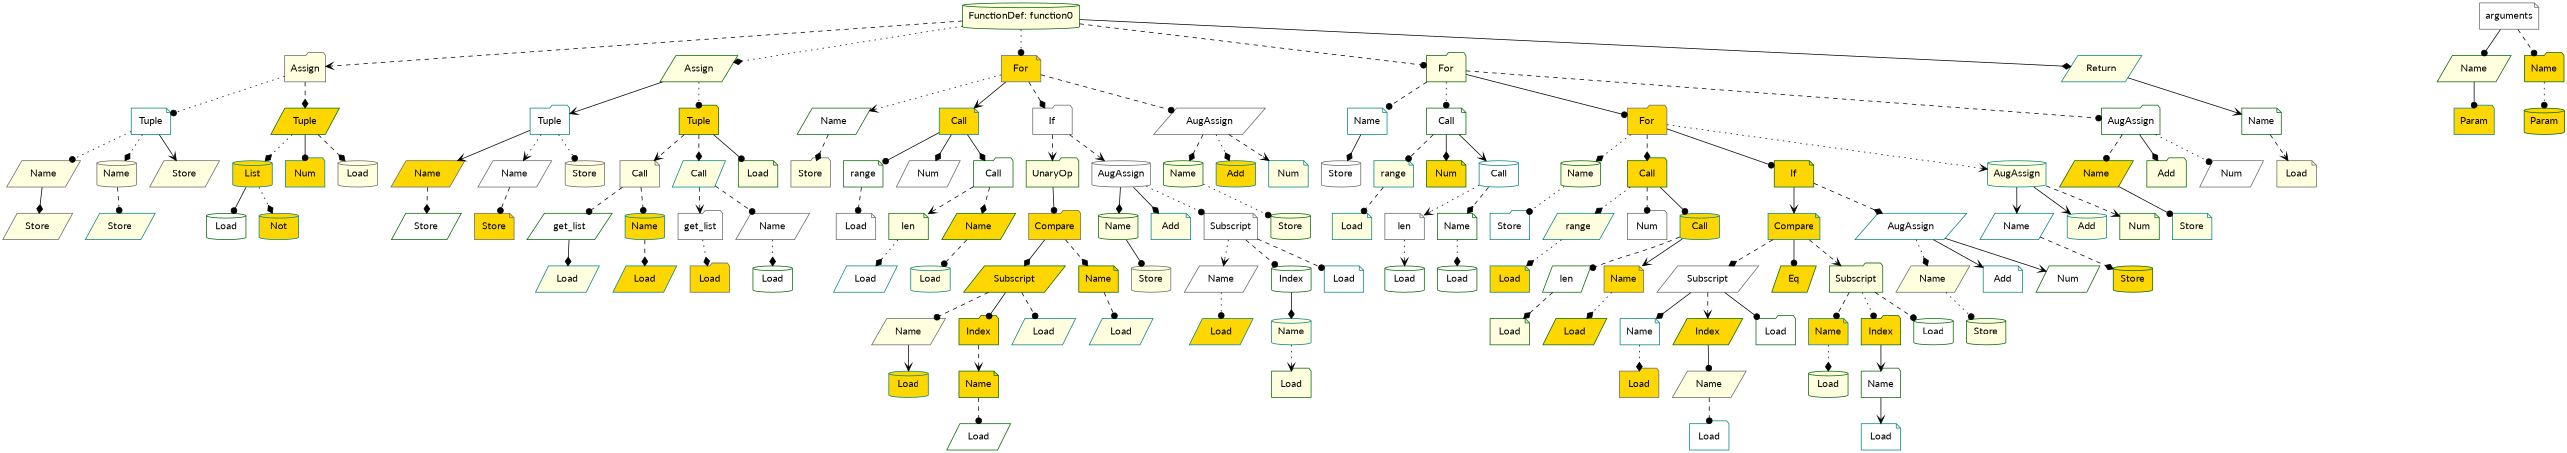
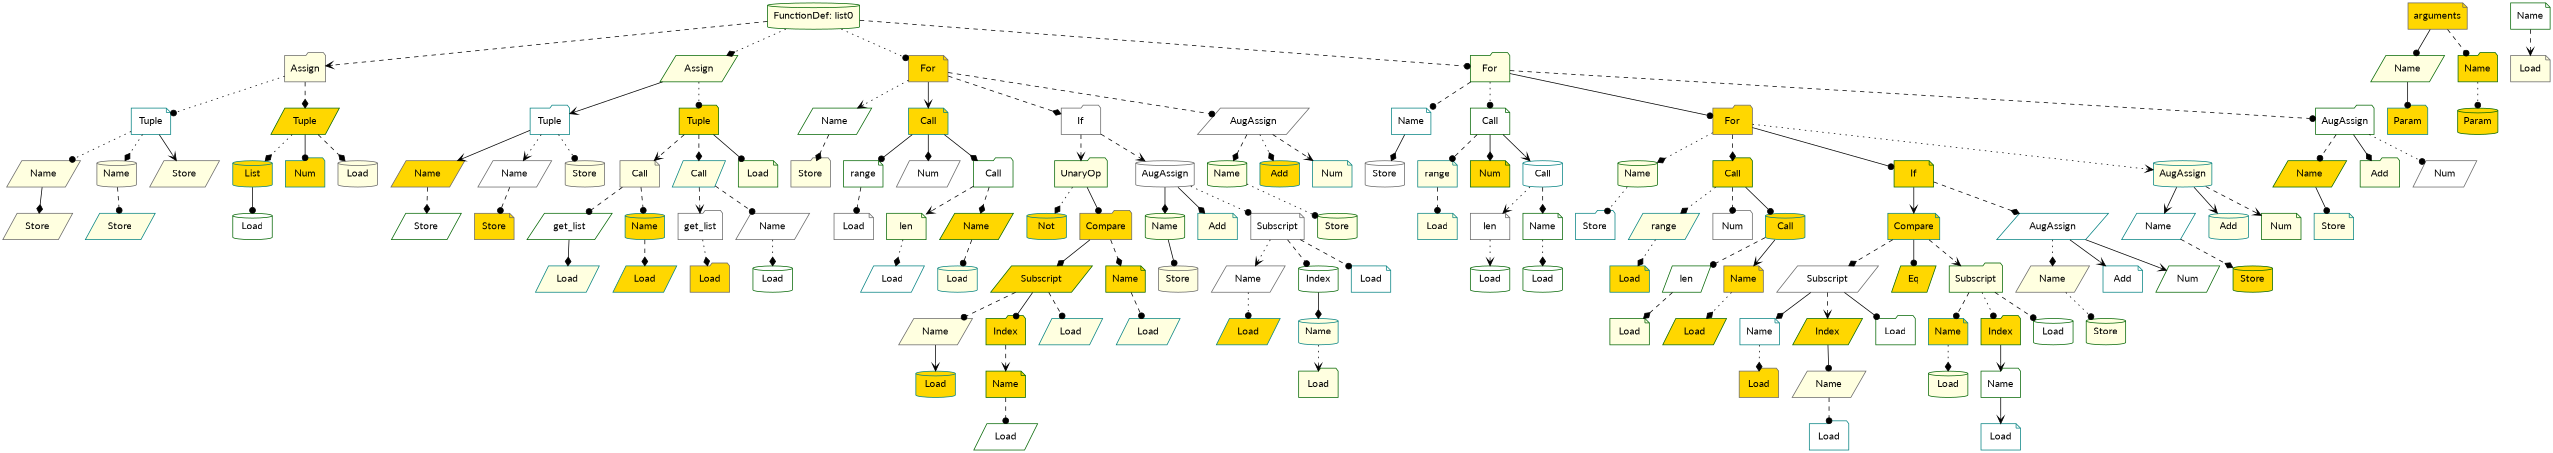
  digraph {
    fontname=Lato
    node [color=darkgreen fillcolor=white fontname=Lato shape=parallelogram style=filled]
    edge [arrowhead=dot fontname=Lato style=dashed]
-   n1 [fillcolor=lightyellow label="FunctionDef: function0" shape=cylinder]
+   n1 [fillcolor=lightyellow label="FunctionDef: list0" shape=cylinder]
    n2 [color=gray40 fillcolor=lightyellow label=Assign shape=folder]
    n3 [fillcolor=lightyellow label=Assign]
    n4 [color=gray40 fillcolor=gold label=For shape=note]
    n5 [fillcolor=lightyellow label=For shape=folder]
-   n6 [color=teal fillcolor=lightyellow label=Return]
-   n7 [color=gray40 label=arguments shape=note]
+   n7 [color=gray40 fillcolor=gold label=arguments shape=note]
    n8 [fillcolor=lightyellow label=Name]
    n9 [fillcolor=gold label=Name shape=folder]
    n10 [color=teal label=Tuple shape=note]
    n11 [fillcolor=gold label=Tuple]
    n12 [color=teal label=Tuple shape=folder]
    n13 [fillcolor=gold label=Tuple shape=folder]
    n14 [label=Name]
    n15 [color=teal fillcolor=gold label=Call shape=note]
    n16 [color=gray40 label=If shape=folder]
    n17 [color=gray40 label=AugAssign]
    n18 [color=teal label=Name shape=note]
    n19 [label=Call shape=note]
    n20 [color=gray40 fillcolor=gold label=For shape=folder]
    n21 [label=AugAssign shape=folder]
    n22 [label=Name shape=note]
    n23 [color=teal fillcolor=gold label=Param shape=folder]
    n24 [fillcolor=gold label=Param shape=cylinder]
    n25 [color=gray40 fillcolor=lightyellow label=Name]
    n26 [color=gray40 fillcolor=lightyellow label=Name shape=cylinder]
    n27 [color=gray40 fillcolor=lightyellow label=Store]
    n28 [color=teal fillcolor=gold label=List shape=cylinder]
    n29 [color=teal fillcolor=gold label=Num shape=folder]
    n30 [color=gray40 fillcolor=lightyellow label=Load shape=cylinder]
    n31 [color=gray40 fillcolor=gold label=Name]
    n32 [color=gray40 label=Name]
    n33 [color=gray40 fillcolor=lightyellow label=Store shape=cylinder]
    n34 [color=gray40 fillcolor=lightyellow label=Call shape=note]
    n35 [color=teal fillcolor=lightyellow label=Call]
    n36 [fillcolor=lightyellow label=Load shape=note]
    n37 [color=gray40 fillcolor=lightyellow label=Store shape=folder]
    n38 [label=range shape=note]
    n39 [color=gray40 label=Num]
    n40 [label=Call shape=folder]
    n41 [fillcolor=lightyellow label=UnaryOp shape=folder]
    n42 [color=gray40 label=AugAssign shape=cylinder]
    n43 [fillcolor=lightyellow label=Name shape=cylinder]
    n44 [color=teal fillcolor=gold label=Add shape=cylinder]
    n45 [color=teal fillcolor=lightyellow label=Num shape=note]
    n46 [color=gray40 label=Store shape=cylinder]
    n47 [color=teal fillcolor=lightyellow label=range shape=note]
    n48 [fillcolor=gold label=Num shape=note]
    n49 [color=teal label=Call shape=cylinder]
    n50 [fillcolor=lightyellow label=Name shape=cylinder]
    n51 [fillcolor=gold label=Call shape=folder]
    n52 [fillcolor=gold label=If shape=note]
    n53 [color=teal fillcolor=lightyellow label=AugAssign shape=cylinder]
    n54 [fillcolor=gold label=Name]
    n55 [fillcolor=lightyellow label=Add shape=folder]
    n56 [color=gray40 label=Num]
    n57 [color=gray40 fillcolor=lightyellow label=Load shape=note]
    n58 [color=gray40 fillcolor=lightyellow label=Store]
    n59 [color=teal fillcolor=lightyellow label=Store]
    n60 [label=Load shape=cylinder]
    n61 [label=Store]
    n62 [color=gray40 fillcolor=gold label=Store shape=note]
    n63 [label=get_list]
    n64 [color=teal fillcolor=gold label=Name shape=cylinder]
    n65 [color=gray40 label=get_list shape=folder]
    n66 [color=gray40 label=Name]
    n67 [color=gray40 label=Load shape=note]
    n68 [fillcolor=lightyellow label=len shape=note]
    n69 [fillcolor=gold label=Name]
    n70 [color=teal fillcolor=gold label=Not shape=cylinder]
    n71 [color=gray40 fillcolor=gold label=Compare shape=folder]
    n72 [fillcolor=lightyellow label=Name shape=cylinder]
    n73 [color=teal fillcolor=lightyellow label=Add shape=note]
    n74 [color=gray40 label=Subscript shape=note]
    n75 [fillcolor=lightyellow label=Store shape=cylinder]
    n76 [color=teal fillcolor=lightyellow label=Load shape=note]
    n77 [color=gray40 label=len shape=note]
    n78 [label=Name shape=note]
    n79 [color=teal label=Store shape=folder]
    n80 [color=teal fillcolor=lightyellow label=range]
    n81 [color=gray40 label=Num shape=folder]
    n82 [color=teal fillcolor=gold label=Call shape=cylinder]
    n83 [color=teal fillcolor=gold label=Compare shape=note]
    n84 [color=teal label=AugAssign]
    n85 [color=teal label=Name]
    n86 [color=teal fillcolor=lightyellow label=Add shape=cylinder]
    n87 [fillcolor=lightyellow label=Num shape=note]
    n88 [color=teal fillcolor=lightyellow label=Store shape=note]
    n89 [color=teal fillcolor=lightyellow label=Load]
    n90 [color=teal fillcolor=gold label=Load]
    n91 [color=gray40 fillcolor=gold label=Load shape=folder]
    n92 [label=Load shape=cylinder]
    n93 [color=teal label=Load]
    n94 [color=teal fillcolor=lightyellow label=Load shape=cylinder]
    n95 [fillcolor=gold label=Subscript]
    n96 [fillcolor=gold label=Name shape=note]
    n97 [color=gray40 fillcolor=lightyellow label=Store shape=cylinder]
    n98 [color=gray40 label=Name]
    n99 [label=Index shape=cylinder]
    n100 [color=teal label=Load shape=note]
    n101 [label=Load shape=cylinder]
    n102 [label=Load shape=cylinder]
    n103 [color=teal fillcolor=gold label=Load shape=note]
    n104 [label=len]
    n105 [color=gray40 fillcolor=gold label=Name shape=note]
    n106 [color=gray40 label=Subscript]
    n107 [fillcolor=gold label=Eq]
    n108 [fillcolor=lightyellow label=Subscript shape=folder]
    n109 [color=gray40 fillcolor=lightyellow label=Name]
    n110 [color=teal label=Add shape=note]
    n111 [label=Num]
    n112 [fillcolor=gold label=Store shape=cylinder]
    n113 [color=gray40 fillcolor=lightyellow label=Name]
    n114 [fillcolor=gold label=Index shape=folder]
    n115 [color=teal fillcolor=lightyellow label=Load]
    n116 [color=teal fillcolor=lightyellow label=Load]
    n117 [color=teal fillcolor=gold label=Load]
    n118 [color=teal fillcolor=lightyellow label=Name shape=cylinder]
    n119 [fillcolor=lightyellow label=Load shape=note]
    n120 [fillcolor=gold label=Load]
    n121 [color=teal label=Name shape=note]
    n122 [fillcolor=gold label=Index]
    n123 [label=Load shape=folder]
    n124 [color=teal fillcolor=gold label=Name shape=note]
    n125 [fillcolor=gold label=Index shape=folder]
    n126 [label=Load shape=cylinder]
    n127 [fillcolor=lightyellow label=Store shape=cylinder]
    n128 [color=teal fillcolor=gold label=Load shape=cylinder]
    n129 [fillcolor=gold label=Name shape=note]
    n130 [fillcolor=lightyellow label=Load shape=folder]
    n131 [color=gray40 fillcolor=gold label=Load shape=folder]
    n132 [color=gray40 fillcolor=lightyellow label=Name]
    n133 [fillcolor=lightyellow label=Load shape=cylinder]
    n134 [label=Name shape=folder]
    n135 [label=Load]
    n136 [color=teal label=Load shape=folder]
    n137 [color=teal label=Load shape=note]
    n1 -> n2 [arrowhead=vee]
    n1 -> n3 [arrowhead=diamond style=dotted]
    n1 -> n4 [style=dotted]
    n1 -> n5
-   n1 -> n6 [arrowhead=diamond style=solid]
    n2 -> n10 [style=dotted]
    n2 -> n11 [arrowhead=diamond]
    n3 -> n12 [arrowhead=vee style=solid]
    n3 -> n13 [style=dotted]
    n4 -> n14 [arrowhead=vee style=dotted]
    n4 -> n15 [arrowhead=vee style=solid]
    n4 -> n16 [arrowhead=diamond]
    n4 -> n17
    n5 -> n18
    n5 -> n19 [style=dotted]
    n5 -> n20 [style=solid]
    n5 -> n21
-   n6 -> n22 [arrowhead=vee style=solid]
    n7 -> n8 [style=solid]
    n7 -> n9
    n8 -> n23 [style=solid]
    n9 -> n24 [style=dotted]
    n10 -> n25 [style=dotted]
    n10 -> n26 [arrowhead=diamond style=dotted]
    n10 -> n27 [arrowhead=vee style=solid]
    n11 -> n28 [arrowhead=diamond style=dotted]
    n11 -> n29 [style=solid]
    n11 -> n30 [arrowhead=diamond]
    n12 -> n31 [arrowhead=vee style=solid]
    n12 -> n32 [arrowhead=vee style=dotted]
    n12 -> n33 [style=dotted]
    n13 -> n34 [arrowhead=vee]
    n13 -> n35 [arrowhead=diamond]
    n13 -> n36 [style=solid]
    n14 -> n37 [arrowhead=diamond]
    n15 -> n38 [style=solid]
    n15 -> n39 [arrowhead=diamond style=solid]
    n15 -> n40 [arrowhead=diamond style=solid]
    n16 -> n41 [arrowhead=vee]
    n16 -> n42 [arrowhead=vee]
    n17 -> n43 [arrowhead=diamond]
    n17 -> n44 [arrowhead=diamond style=dotted]
    n17 -> n45 [arrowhead=vee]
    n18 -> n46 [arrowhead=diamond style=solid]
    n19 -> n47
    n19 -> n48 [arrowhead=diamond style=solid]
    n19 -> n49 [arrowhead=vee style=solid]
    n20 -> n50 [arrowhead=diamond style=dotted]
    n20 -> n51 [arrowhead=diamond]
    n20 -> n52 [style=solid]
    n20 -> n53 [arrowhead=vee style=dotted]
    n21 -> n54
    n21 -> n55 [arrowhead=diamond style=solid]
    n21 -> n56 [style=dotted]
    n22 -> n57 [arrowhead=vee]
    n25 -> n58 [arrowhead=diamond style=solid]
    n26 -> n59
    n28 -> n60 [style=solid]
    n31 -> n61 [arrowhead=diamond]
    n32 -> n62
    n34 -> n63
    n34 -> n64
    n35 -> n65 [arrowhead=vee]
    n35 -> n66
    n38 -> n67
    n40 -> n68 [arrowhead=vee]
    n40 -> n69 [arrowhead=diamond]
-   n28 -> n70 [arrowhead=diamond style=dotted]
+   n41 -> n70 [arrowhead=diamond style=dotted]
    n41 -> n71 [style=solid]
    n42 -> n72 [arrowhead=diamond style=solid]
    n42 -> n73 [arrowhead=diamond style=solid]
    n42 -> n74 [style=dotted]
    n43 -> n75 [style=dotted]
    n47 -> n76
    n49 -> n77 [arrowhead=vee style=dotted]
    n49 -> n78 [arrowhead=diamond]
    n50 -> n79 [style=dotted]
    n51 -> n80 [arrowhead=diamond style=dotted]
    n51 -> n81
    n51 -> n82 [style=solid]
    n52 -> n83 [arrowhead=vee style=solid]
    n52 -> n84 [arrowhead=diamond]
    n53 -> n85 [arrowhead=vee style=solid]
    n53 -> n86 [arrowhead=vee style=solid]
    n53 -> n87 [arrowhead=vee]
    n54 -> n88 [style=solid]
    n63 -> n89 [arrowhead=diamond style=solid]
    n64 -> n90 [arrowhead=diamond]
    n65 -> n91 [arrowhead=diamond style=dotted]
    n66 -> n92 [arrowhead=diamond style=dotted]
    n68 -> n93 [arrowhead=diamond style=dotted]
    n69 -> n94
    n71 -> n95 [arrowhead=diamond style=solid]
    n71 -> n96 [arrowhead=diamond]
    n72 -> n97 [style=solid]
    n74 -> n98 [arrowhead=vee style=dotted]
    n74 -> n99
    n74 -> n100
    n77 -> n101 [arrowhead=vee style=dotted]
    n78 -> n102 [arrowhead=diamond style=dotted]
    n80 -> n103 [arrowhead=diamond style=dotted]
    n82 -> n104
    n82 -> n105 [arrowhead=vee style=solid]
    n83 -> n106 [arrowhead=diamond]
    n83 -> n107 [style=solid]
    n83 -> n108 [arrowhead=vee]
    n84 -> n109 [arrowhead=diamond style=dotted]
    n84 -> n110 [arrowhead=vee style=solid]
    n84 -> n111 [arrowhead=vee style=solid]
    n85 -> n112 [arrowhead=diamond]
    n95 -> n113
    n95 -> n114 [style=solid]
    n95 -> n115
    n96 -> n116
    n98 -> n117 [style=dotted]
    n99 -> n118 [arrowhead=diamond style=solid]
    n104 -> n119 [arrowhead=diamond]
    n105 -> n120 [arrowhead=diamond style=dotted]
    n106 -> n121 [arrowhead=diamond style=solid]
    n106 -> n122 [arrowhead=vee]
    n106 -> n123 [style=solid]
    n108 -> n124
    n108 -> n125 [style=dotted]
    n108 -> n126
    n109 -> n127 [style=dotted]
    n113 -> n128 [arrowhead=vee style=solid]
    n114 -> n129 [arrowhead=vee]
    n118 -> n130 [arrowhead=vee style=dotted]
    n121 -> n131 [arrowhead=diamond style=dotted]
    n122 -> n132 [style=solid]
    n124 -> n133 [arrowhead=diamond style=dotted]
    n125 -> n134 [arrowhead=vee style=solid]
    n129 -> n135
    n132 -> n136
    n134 -> n137 [arrowhead=vee style=solid]
  }
